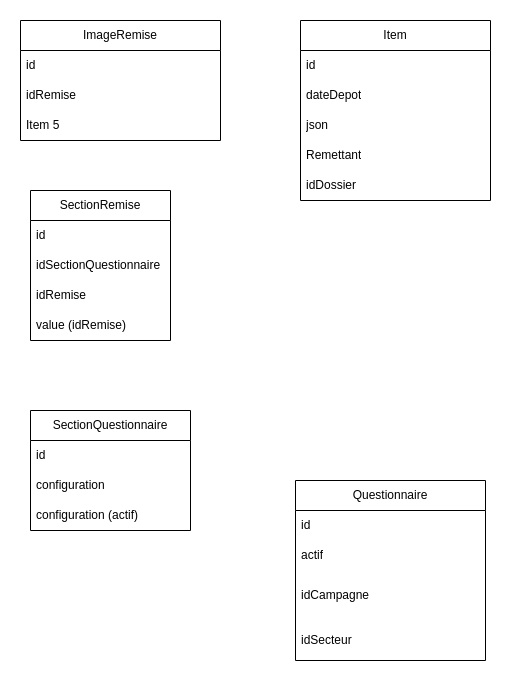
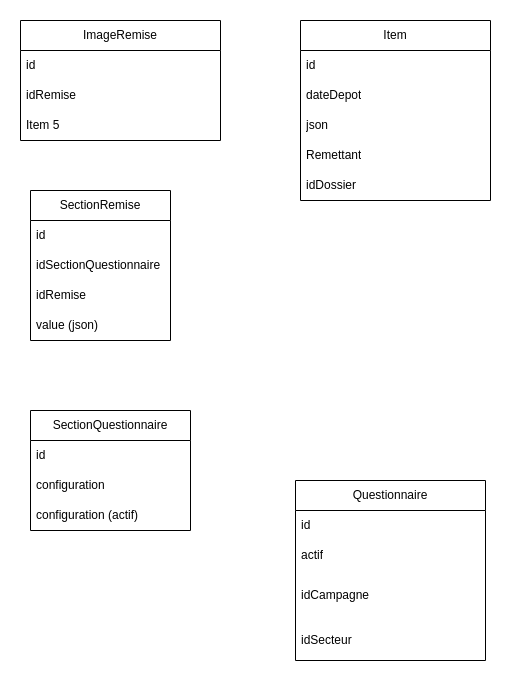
  <mxCell id="0" />
  <mxCell id="1" parent="0" />
  <mxCell id="2" value="Item" style="swimlane;fontStyle=0;childLayout=stackLayout;horizontal=1;startSize=30;horizontalStack=0;resizeParent=1;resizeParentMax=0;resizeLast=0;collapsible=1;marginBottom=0;whiteSpace=wrap;html=1;" vertex="1" parent="1"><mxGeometry x="300" y="20" width="190" height="180" as="geometry" /></mxCell>
  <mxCell id="3" value="id" style="text;strokeColor=none;fillColor=none;align=left;verticalAlign=middle;spacingLeft=4;spacingRight=4;overflow=hidden;points=[[0,0.5],[1,0.5]];portConstraint=eastwest;rotatable=0;whiteSpace=wrap;html=1;" vertex="1" parent="2"><mxGeometry y="30" width="190" height="30" as="geometry" /></mxCell>
  <mxCell id="4" value="dateDepot" style="text;strokeColor=none;fillColor=none;align=left;verticalAlign=middle;spacingLeft=4;spacingRight=4;overflow=hidden;points=[[0,0.5],[1,0.5]];portConstraint=eastwest;rotatable=0;whiteSpace=wrap;html=1;" vertex="1" parent="2"><mxGeometry y="60" width="190" height="30" as="geometry" /></mxCell>
  <mxCell id="5" value="json" style="text;strokeColor=none;fillColor=none;align=left;verticalAlign=middle;spacingLeft=4;spacingRight=4;overflow=hidden;points=[[0,0.5],[1,0.5]];portConstraint=eastwest;rotatable=0;whiteSpace=wrap;html=1;" vertex="1" parent="2"><mxGeometry y="90" width="190" height="30" as="geometry" /></mxCell>
  <mxCell id="6" value="Remettant" style="text;strokeColor=none;fillColor=none;align=left;verticalAlign=middle;spacingLeft=4;spacingRight=4;overflow=hidden;points=[[0,0.5],[1,0.5]];portConstraint=eastwest;rotatable=0;whiteSpace=wrap;html=1;" vertex="1" parent="2"><mxGeometry y="120" width="190" height="30" as="geometry" /></mxCell>
  <mxCell id="7" value="idDossier" style="text;strokeColor=none;fillColor=none;align=left;verticalAlign=middle;spacingLeft=4;spacingRight=4;overflow=hidden;points=[[0,0.5],[1,0.5]];portConstraint=eastwest;rotatable=0;whiteSpace=wrap;html=1;" vertex="1" parent="2"><mxGeometry y="150" width="190" height="30" as="geometry" /></mxCell>
  <mxCell id="8" value="Questionnaire" style="swimlane;fontStyle=0;childLayout=stackLayout;horizontal=1;startSize=30;horizontalStack=0;resizeParent=1;resizeParentMax=0;resizeLast=0;collapsible=1;marginBottom=0;whiteSpace=wrap;html=1;" vertex="1" parent="1"><mxGeometry x="295" y="480" width="190" height="180" as="geometry" /></mxCell>
  <mxCell id="9" value="id" style="text;strokeColor=none;fillColor=none;align=left;verticalAlign=middle;spacingLeft=4;spacingRight=4;overflow=hidden;points=[[0,0.5],[1,0.5]];portConstraint=eastwest;rotatable=0;whiteSpace=wrap;html=1;" vertex="1" parent="8"><mxGeometry y="30" width="190" height="30" as="geometry" /></mxCell>
  <mxCell id="10" value="actif" style="text;strokeColor=none;fillColor=none;align=left;verticalAlign=middle;spacingLeft=4;spacingRight=4;overflow=hidden;points=[[0,0.5],[1,0.5]];portConstraint=eastwest;rotatable=0;whiteSpace=wrap;html=1;" vertex="1" parent="8"><mxGeometry y="60" width="190" height="30" as="geometry" /></mxCell>
  <mxCell id="11" value="idCampagne" style="text;strokeColor=none;fillColor=none;align=left;verticalAlign=middle;spacingLeft=4;spacingRight=4;overflow=hidden;points=[[0,0.5],[1,0.5]];portConstraint=eastwest;rotatable=0;whiteSpace=wrap;html=1;" vertex="1" parent="8"><mxGeometry y="90" width="190" height="50" as="geometry" /></mxCell>
  <mxCell id="12" value="idSecteur" style="text;strokeColor=none;fillColor=none;align=left;verticalAlign=middle;spacingLeft=4;spacingRight=4;overflow=hidden;points=[[0,0.5],[1,0.5]];portConstraint=eastwest;rotatable=0;whiteSpace=wrap;html=1;" vertex="1" parent="8"><mxGeometry y="140" width="190" height="40" as="geometry" /></mxCell>
  <mxCell id="13" value="SectionQuestionnaire" style="swimlane;fontStyle=0;childLayout=stackLayout;horizontal=1;startSize=30;horizontalStack=0;resizeParent=1;resizeParentMax=0;resizeLast=0;collapsible=1;marginBottom=0;whiteSpace=wrap;html=1;" vertex="1" parent="1"><mxGeometry x="30" y="410" width="160" height="120" as="geometry" /></mxCell>
  <mxCell id="14" value="id" style="text;strokeColor=none;fillColor=none;align=left;verticalAlign=middle;spacingLeft=4;spacingRight=4;overflow=hidden;points=[[0,0.5],[1,0.5]];portConstraint=eastwest;rotatable=0;whiteSpace=wrap;html=1;" vertex="1" parent="13"><mxGeometry y="30" width="160" height="30" as="geometry" /></mxCell>
  <mxCell id="15" value="configuration" style="text;strokeColor=none;fillColor=none;align=left;verticalAlign=middle;spacingLeft=4;spacingRight=4;overflow=hidden;points=[[0,0.5],[1,0.5]];portConstraint=eastwest;rotatable=0;whiteSpace=wrap;html=1;" vertex="1" parent="13"><mxGeometry y="60" width="160" height="30" as="geometry" /></mxCell>
  <mxCell id="16" value="configuration (actif)" style="text;strokeColor=none;fillColor=none;align=left;verticalAlign=middle;spacingLeft=4;spacingRight=4;overflow=hidden;points=[[0,0.5],[1,0.5]];portConstraint=eastwest;rotatable=0;whiteSpace=wrap;html=1;" vertex="1" parent="13"><mxGeometry y="90" width="160" height="30" as="geometry" /></mxCell>
  <mxCell id="17" value="SectionRemise" style="swimlane;fontStyle=0;childLayout=stackLayout;horizontal=1;startSize=30;horizontalStack=0;resizeParent=1;resizeParentMax=0;resizeLast=0;collapsible=1;marginBottom=0;whiteSpace=wrap;html=1;" vertex="1" parent="1"><mxGeometry x="30" y="190" width="140" height="150" as="geometry" /></mxCell>
  <mxCell id="18" value="id" style="text;strokeColor=none;fillColor=none;align=left;verticalAlign=middle;spacingLeft=4;spacingRight=4;overflow=hidden;points=[[0,0.5],[1,0.5]];portConstraint=eastwest;rotatable=0;whiteSpace=wrap;html=1;" vertex="1" parent="17"><mxGeometry y="30" width="140" height="30" as="geometry" /></mxCell>
  <mxCell id="19" value="idSectionQuestionnaire" style="text;strokeColor=none;fillColor=none;align=left;verticalAlign=middle;spacingLeft=4;spacingRight=4;overflow=hidden;points=[[0,0.5],[1,0.5]];portConstraint=eastwest;rotatable=0;whiteSpace=wrap;html=1;" vertex="1" parent="17"><mxGeometry y="60" width="140" height="30" as="geometry" /></mxCell>
  <mxCell id="20" value="idRemise&lt;span style=&quot;color: rgba(0, 0, 0, 0); font-family: monospace; font-size: 0px; text-wrap: nowrap;&quot;&gt;%3CmxGraphModel%3E%3Croot%3E%3CmxCell%20id%3D%220%22%2F%3E%3CmxCell%20id%3D%221%22%20parent%3D%220%22%2F%3E%3CmxCell%20id%3D%222%22%20value%3D%22idCompagne%22%20style%3D%22text%3BstrokeColor%3Dnone%3BfillColor%3Dnone%3Balign%3Dleft%3BverticalAlign%3Dmiddle%3BspacingLeft%3D4%3BspacingRight%3D4%3Boverflow%3Dhidden%3Bpoints%3D%5B%5B0%2C0.5%5D%2C%5B1%2C0.5%5D%5D%3BportConstraint%3Deastwest%3Brotatable%3D0%3BwhiteSpace%3Dwrap%3Bhtml%3D1%3B%22%20vertex%3D%221%22%20parent%3D%221%22%3E%3CmxGeometry%20x%3D%22315%22%20y%3D%22670%22%20width%3D%22190%22%20height%3D%2240%22%20as%3D%22geometry%22%2F%3E%3C%2FmxCell%3E%3C%2Froot%3E%3C%2FmxGraphModel%3E&lt;/span&gt;" style="text;strokeColor=none;fillColor=none;align=left;verticalAlign=middle;spacingLeft=4;spacingRight=4;overflow=hidden;points=[[0,0.5],[1,0.5]];portConstraint=eastwest;rotatable=0;whiteSpace=wrap;html=1;" vertex="1" parent="17"><mxGeometry y="90" width="140" height="30" as="geometry" /></mxCell>
- <mxCell id="21" value="value (idRemise)" style="text;strokeColor=none;fillColor=none;align=left;verticalAlign=middle;spacingLeft=4;spacingRight=4;overflow=hidden;points=[[0,0.5],[1,0.5]];portConstraint=eastwest;rotatable=0;whiteSpace=wrap;html=1;" vertex="1" parent="17"><mxGeometry y="120" width="140" height="30" as="geometry" /></mxCell>
+ <mxCell id="21" value="value (json)" style="text;strokeColor=none;fillColor=none;align=left;verticalAlign=middle;spacingLeft=4;spacingRight=4;overflow=hidden;points=[[0,0.5],[1,0.5]];portConstraint=eastwest;rotatable=0;whiteSpace=wrap;html=1;" vertex="1" parent="17"><mxGeometry y="120" width="140" height="30" as="geometry" /></mxCell>
  <mxCell id="22" value="ImageRemise" style="swimlane;fontStyle=0;childLayout=stackLayout;horizontal=1;startSize=30;horizontalStack=0;resizeParent=1;resizeParentMax=0;resizeLast=0;collapsible=1;marginBottom=0;whiteSpace=wrap;html=1;" vertex="1" parent="1"><mxGeometry x="20" y="20" width="200" height="120" as="geometry" /></mxCell>
  <mxCell id="23" value="id" style="text;strokeColor=none;fillColor=none;align=left;verticalAlign=middle;spacingLeft=4;spacingRight=4;overflow=hidden;points=[[0,0.5],[1,0.5]];portConstraint=eastwest;rotatable=0;whiteSpace=wrap;html=1;" vertex="1" parent="22"><mxGeometry y="30" width="200" height="30" as="geometry" /></mxCell>
  <mxCell id="24" value="idRemise" style="text;strokeColor=none;fillColor=none;align=left;verticalAlign=middle;spacingLeft=4;spacingRight=4;overflow=hidden;points=[[0,0.5],[1,0.5]];portConstraint=eastwest;rotatable=0;whiteSpace=wrap;html=1;" vertex="1" parent="22"><mxGeometry y="60" width="200" height="30" as="geometry" /></mxCell>
  <mxCell id="25" value="Item 5" style="text;strokeColor=none;fillColor=none;align=left;verticalAlign=middle;spacingLeft=4;spacingRight=4;overflow=hidden;points=[[0,0.5],[1,0.5]];portConstraint=eastwest;rotatable=0;whiteSpace=wrap;html=1;" vertex="1" parent="22"><mxGeometry y="90" width="200" height="30" as="geometry" /></mxCell>
